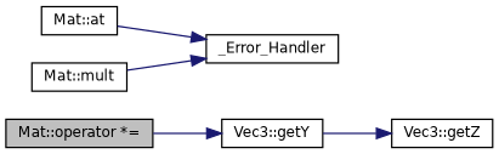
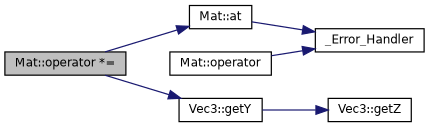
  digraph {
    rankdir=LR
    node [color=black fillcolor=white fontname=Helvetica fontsize=10 shape=record style=filled]
    edge [color=midnightblue fontname=Helvetica fontsize=10 labelfontname=Helvetica labelfontsize=10 style=solid]
    n1 [fillcolor=grey75 fontcolor=black height=0.2 label="Mat::operator *=" width=0.4]
    n2 [height=0.2 label="Mat::at" width=0.4]
    n3 [height=0.2 label="Vec3::getY" width=0.4]
    n4 [height=0.2 label=_Error_Handler width=0.4]
    n5 [height=0.2 label="Vec3::getZ" width=0.4]
-   n6 [height=0.2 label="Mat::mult" width=0.4]
+   n6 [height=0.2 label="Mat::operator" width=0.4]
+   n1 -> n2
    n1 -> n3
    n2 -> n4
    n3 -> n5
    n6 -> n4
  }
